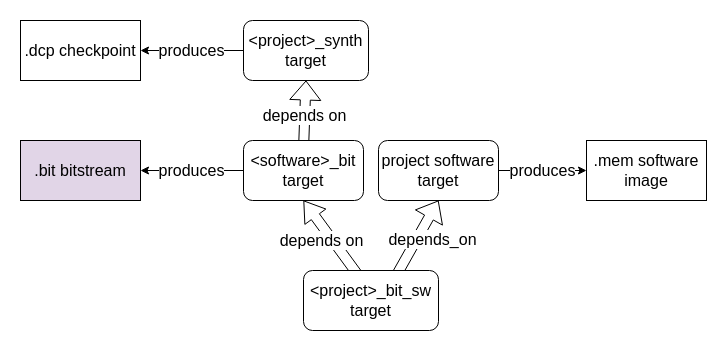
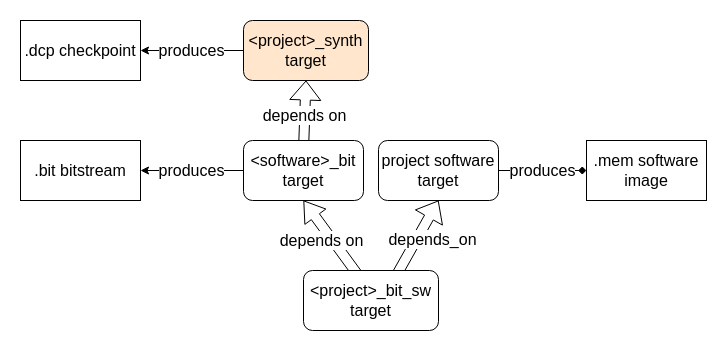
  <mxCell id="0" />
  <mxCell id="1" parent="0" />
- <mxCell id="2" value="&amp;lt;project&amp;gt;_synth&lt;br&gt;target" style="rounded=1;whiteSpace=wrap;html=1;fontSize=16;" vertex="1" parent="1"><mxGeometry x="243" y="20" width="125" height="60" as="geometry" /></mxCell>
+ <mxCell id="2" value="&amp;lt;project&amp;gt;_synth&lt;br&gt;target" style="rounded=1;whiteSpace=wrap;html=1;fontSize=16;fillColor=#ffe6cc;" vertex="1" parent="1"><mxGeometry x="243" y="20" width="125" height="60" as="geometry" /></mxCell>
  <mxCell id="3" value="depends on" style="shape=flexArrow;endArrow=classic;html=1;rounded=0;entryX=0.5;entryY=1;entryDx=0;entryDy=0;fontSize=16;" edge="1" parent="1" target="2"><mxGeometry width="50" height="50" relative="1" as="geometry"><mxPoint x="303" y="150" as="sourcePoint" /><mxPoint x="358" y="140" as="targetPoint" /></mxGeometry></mxCell>
  <mxCell id="4" value="project software&lt;br&gt;target" style="rounded=1;whiteSpace=wrap;html=1;fontSize=16;" vertex="1" parent="1"><mxGeometry x="378" y="140" width="120" height="60" as="geometry" /></mxCell>
  <mxCell id="5" value="&amp;lt;software&amp;gt;_bit&lt;br&gt;target" style="rounded=1;whiteSpace=wrap;html=1;fontSize=16;" vertex="1" parent="1"><mxGeometry x="243" y="140" width="120" height="60" as="geometry" /></mxCell>
  <mxCell id="6" value="depends_on" style="shape=flexArrow;endArrow=classic;html=1;rounded=0;entryX=0.5;entryY=1;entryDx=0;entryDy=0;exitX=0.583;exitY=0.5;exitDx=0;exitDy=0;exitPerimeter=0;fontSize=16;" edge="1" parent="1" source="8" target="4"><mxGeometry x="0.346" y="-13" width="50" height="50" relative="1" as="geometry"><mxPoint x="348" y="280" as="sourcePoint" /><mxPoint x="348" y="210" as="targetPoint" /><mxPoint x="1" as="offset" /></mxGeometry></mxCell>
  <mxCell id="7" value="depends on" style="shape=flexArrow;endArrow=classic;html=1;rounded=0;entryX=0.5;entryY=1;entryDx=0;entryDy=0;exitX=0.542;exitY=0.5;exitDx=0;exitDy=0;exitPerimeter=0;fontSize=16;endWidth=15;endSize=6.19;" edge="1" parent="1" source="8" target="5"><mxGeometry x="0.301" y="9" width="50" height="50" relative="1" as="geometry"><mxPoint x="178" y="310" as="sourcePoint" /><mxPoint x="228" y="260" as="targetPoint" /><mxPoint as="offset" /></mxGeometry></mxCell>
  <mxCell id="8" value="&amp;lt;project&amp;gt;_bit_sw&lt;br&gt;target" style="rounded=1;whiteSpace=wrap;html=1;fontSize=16;" vertex="1" parent="1"><mxGeometry x="303" y="270" width="135" height="60" as="geometry" /></mxCell>
  <mxCell id="9" value="produces" style="endArrow=classic;html=1;rounded=0;entryX=1;entryY=0.5;entryDx=0;entryDy=0;fontSize=16;exitX=0;exitY=0.5;exitDx=0;exitDy=0;" edge="1" parent="1" source="2" target="10"><mxGeometry width="50" height="50" relative="1" as="geometry"><mxPoint x="188" y="-70" as="sourcePoint" /><mxPoint x="178" y="40" as="targetPoint" /></mxGeometry></mxCell>
  <mxCell id="10" value=".dcp checkpoint" style="rounded=0;whiteSpace=wrap;html=1;fontSize=16;" vertex="1" parent="1"><mxGeometry x="20" y="20" width="120" height="60" as="geometry" /></mxCell>
- <mxCell id="11" value=".bit bitstream" style="rounded=0;whiteSpace=wrap;html=1;fontSize=16;fillColor=#e1d5e7;" vertex="1" parent="1"><mxGeometry x="20" y="140" width="120" height="60" as="geometry" /></mxCell>
+ <mxCell id="11" value=".bit bitstream" style="rounded=0;whiteSpace=wrap;html=1;fontSize=16;" vertex="1" parent="1"><mxGeometry x="20" y="140" width="120" height="60" as="geometry" /></mxCell>
  <mxCell id="12" value="produces" style="endArrow=classic;html=1;rounded=0;entryX=1;entryY=0.5;entryDx=0;entryDy=0;fontSize=16;exitX=0;exitY=0.5;exitDx=0;exitDy=0;" edge="1" parent="1" source="5" target="11"><mxGeometry width="50" height="50" relative="1" as="geometry"><mxPoint x="238" y="170" as="sourcePoint" /><mxPoint x="388" y="150" as="targetPoint" /></mxGeometry></mxCell>
  <mxCell id="13" value=".mem software image" style="rounded=0;whiteSpace=wrap;html=1;fontSize=16;" vertex="1" parent="1"><mxGeometry x="586" y="140" width="120" height="60" as="geometry" /></mxCell>
- <mxCell id="14" value="produces" style="endArrow=classic;html=1;rounded=0;entryX=0;entryY=0.5;entryDx=0;entryDy=0;exitX=1;exitY=0.5;exitDx=0;exitDy=0;fontSize=16;" edge="1" parent="1" source="4" target="13"><mxGeometry width="50" height="50" relative="1" as="geometry"><mxPoint x="618" y="340" as="sourcePoint" /><mxPoint x="668" y="290" as="targetPoint" /></mxGeometry></mxCell>
+ <mxCell id="14" value="produces" style="endArrow=diamond;html=1;rounded=0;entryX=0;entryY=0.5;entryDx=0;entryDy=0;exitX=1;exitY=0.5;exitDx=0;exitDy=0;fontSize=16;" edge="1" parent="1" source="4" target="13"><mxGeometry width="50" height="50" relative="1" as="geometry"><mxPoint x="618" y="340" as="sourcePoint" /><mxPoint x="668" y="290" as="targetPoint" /></mxGeometry></mxCell>
